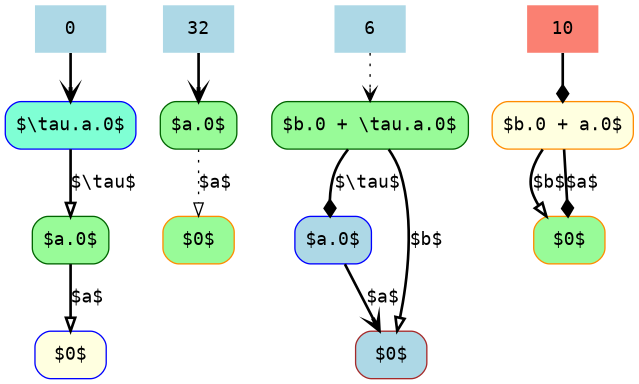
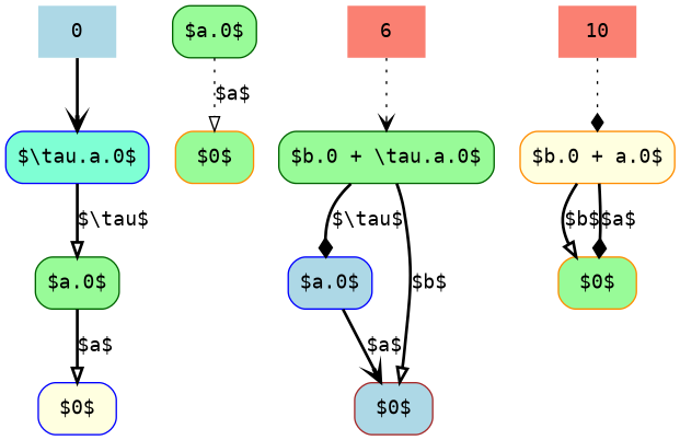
  digraph {
    fontname="DejaVu Sans Mono"
    node [color=darkorange fillcolor=palegreen fontname="DejaVu Sans Mono" shape=box style="rounded,filled"]
    edge [arrowhead=onormal fontname="DejaVu Sans Mono" style=bold]
    0 [color=brown fillcolor=lightblue shape=plaintext style=filled]
    n2 [color=blue fillcolor=aquamarine label="$\\tau.a.0$"]
    n3 [color=darkgreen label="$a.0$"]
    n4 [color=blue fillcolor=lightyellow label="$0$"]
-   32 [fillcolor=lightblue shape=plaintext style=filled]
    n6 [color=darkgreen label="$a.0$"]
    n7 [label="$0$"]
-   6 [color=blue fillcolor=lightblue shape=plaintext style=filled]
+   6 [color=blue fillcolor=salmon shape=plaintext style=filled]
    n9 [color=darkgreen label="$b.0 + \\tau.a.0$"]
    n10 [color=blue fillcolor=lightblue label="$a.0$"]
    n11 [color=brown fillcolor=lightblue label="$0$"]
    10 [fillcolor=salmon shape=plaintext style=filled]
    n13 [fillcolor=lightyellow label="$b.0 + a.0$"]
    n14 [label="$0$"]
    0 -> n2 [arrowhead=vee]
    n2 -> n3 [label="$\\tau$"]
    n3 -> n4 [label="$a$"]
-   32 -> n6 [arrowhead=vee]
    n6 -> n7 [label="$a$" style=dotted]
    6 -> n9 [arrowhead=vee style=dotted]
    n9 -> n10 [arrowhead=diamond label="$\\tau$"]
    n9 -> n11 [label="$b$"]
    n10 -> n11 [arrowhead=vee label="$a$"]
-   10 -> n13 [arrowhead=diamond]
+   10 -> n13 [arrowhead=diamond style=dotted]
    n13 -> n14 [label="$b$"]
    n13 -> n14 [arrowhead=diamond label="$a$"]
  }
